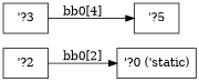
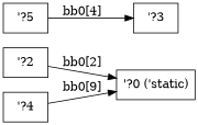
  digraph {
    rankdir=LR
    node [shape=box]
    n1 [label="\'?0 (\'static)"]
    n2 [label="\'?2"]
    n3 [label="\'?3"]
    n4 [label="\'?5"]
+   n5 [label="\'?4"]
    n2 -> n1 [label="bb0[2]"]
-   n3 -> n4 [label="bb0[4]"]
+   n4 -> n3 [label="bb0[4]"]
+   n5 -> n1 [label="bb0[9]"]
  }
